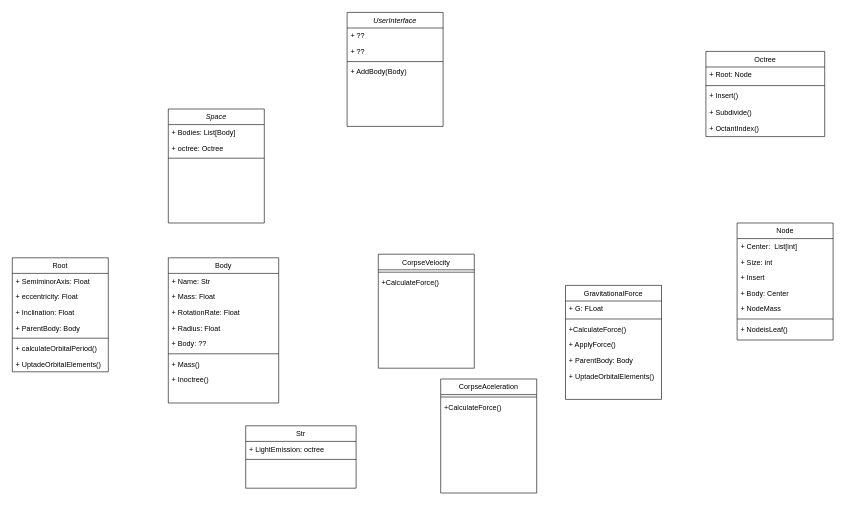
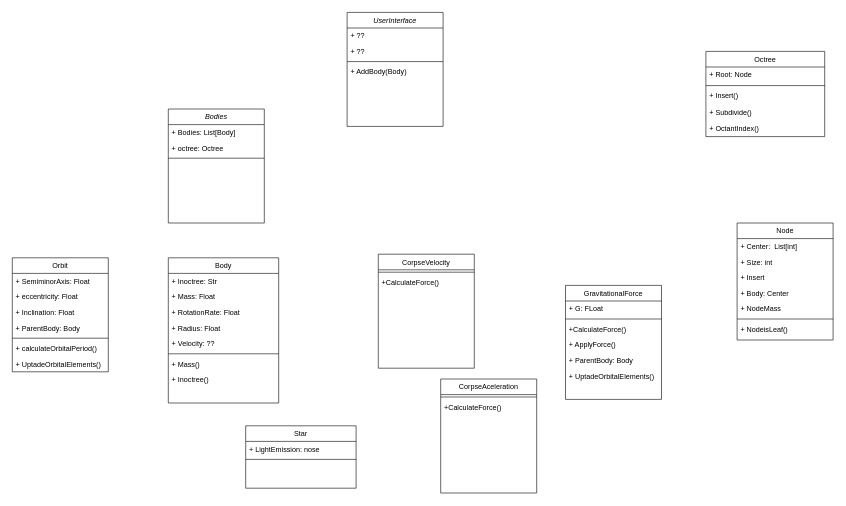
  <mxCell id="0" />
  <mxCell id="1" parent="0" />
- <mxCell id="2" value="Space" style="swimlane;fontStyle=2;align=center;verticalAlign=top;childLayout=stackLayout;horizontal=1;startSize=26;horizontalStack=0;resizeParent=1;resizeLast=0;collapsible=1;marginBottom=0;rounded=0;shadow=0;strokeWidth=1;" parent="1" vertex="1"><mxGeometry x="280" y="181" width="160" height="190" as="geometry"><mxRectangle x="230" y="140" width="160" height="26" as="alternateBounds" /></mxGeometry></mxCell>
+ <mxCell id="2" value="Bodies" style="swimlane;fontStyle=2;align=center;verticalAlign=top;childLayout=stackLayout;horizontal=1;startSize=26;horizontalStack=0;resizeParent=1;resizeLast=0;collapsible=1;marginBottom=0;rounded=0;shadow=0;strokeWidth=1;" parent="1" vertex="1"><mxGeometry x="280" y="181" width="160" height="190" as="geometry"><mxRectangle x="230" y="140" width="160" height="26" as="alternateBounds" /></mxGeometry></mxCell>
  <mxCell id="3" value="+ Bodies: List[Body]" style="text;align=left;verticalAlign=top;spacingLeft=4;spacingRight=4;overflow=hidden;rotatable=0;points=[[0,0.5],[1,0.5]];portConstraint=eastwest;rounded=0;shadow=0;html=0;" parent="2" vertex="1"><mxGeometry y="26" width="160" height="26" as="geometry" /></mxCell>
  <mxCell id="4" value="+ octree: Octree" style="text;align=left;verticalAlign=top;spacingLeft=4;spacingRight=4;overflow=hidden;rotatable=0;points=[[0,0.5],[1,0.5]];portConstraint=eastwest;rounded=0;shadow=0;html=0;" parent="2" vertex="1"><mxGeometry y="52" width="160" height="26" as="geometry" /></mxCell>
  <mxCell id="5" value="" style="line;html=1;strokeWidth=1;align=left;verticalAlign=middle;spacingTop=-1;spacingLeft=3;spacingRight=3;rotatable=0;labelPosition=right;points=[];portConstraint=eastwest;" parent="2" vertex="1"><mxGeometry y="78" width="160" height="8" as="geometry" /></mxCell>
  <mxCell id="6" value="Body" style="swimlane;fontStyle=0;align=center;verticalAlign=top;childLayout=stackLayout;horizontal=1;startSize=26;horizontalStack=0;resizeParent=1;resizeLast=0;collapsible=1;marginBottom=0;rounded=0;shadow=0;strokeWidth=1;" parent="1" vertex="1"><mxGeometry x="280" y="429" width="184" height="242" as="geometry"><mxRectangle x="533" y="474" width="160" height="26" as="alternateBounds" /></mxGeometry></mxCell>
- <mxCell id="7" value="+ Name: Str" style="text;align=left;verticalAlign=top;spacingLeft=4;spacingRight=4;overflow=hidden;rotatable=0;points=[[0,0.5],[1,0.5]];portConstraint=eastwest;" vertex="1" parent="6"><mxGeometry y="26" width="184" height="26" as="geometry" /></mxCell>
+ <mxCell id="7" value="+ Inoctree: Str" style="text;align=left;verticalAlign=top;spacingLeft=4;spacingRight=4;overflow=hidden;rotatable=0;points=[[0,0.5],[1,0.5]];portConstraint=eastwest;" vertex="1" parent="6"><mxGeometry y="26" width="184" height="26" as="geometry" /></mxCell>
  <mxCell id="8" value="+ Mass: Float" style="text;align=left;verticalAlign=top;spacingLeft=4;spacingRight=4;overflow=hidden;rotatable=0;points=[[0,0.5],[1,0.5]];portConstraint=eastwest;rounded=0;shadow=0;html=0;" parent="6" vertex="1"><mxGeometry y="52" width="184" height="26" as="geometry" /></mxCell>
  <mxCell id="9" value="+ RotationRate: Float" style="text;align=left;verticalAlign=top;spacingLeft=4;spacingRight=4;overflow=hidden;rotatable=0;points=[[0,0.5],[1,0.5]];portConstraint=eastwest;rounded=0;shadow=0;html=0;" vertex="1" parent="6"><mxGeometry y="78" width="184" height="26" as="geometry" /></mxCell>
  <mxCell id="10" value="+ Radius: Float" style="text;align=left;verticalAlign=top;spacingLeft=4;spacingRight=4;overflow=hidden;rotatable=0;points=[[0,0.5],[1,0.5]];portConstraint=eastwest;rounded=0;shadow=0;html=0;" parent="6" vertex="1"><mxGeometry y="104" width="184" height="26" as="geometry" /></mxCell>
- <mxCell id="11" value="+ Body: ?? " style="text;align=left;verticalAlign=top;spacingLeft=4;spacingRight=4;overflow=hidden;rotatable=0;points=[[0,0.5],[1,0.5]];portConstraint=eastwest;rounded=0;shadow=0;html=0;" vertex="1" parent="6"><mxGeometry y="130" width="184" height="26" as="geometry" /></mxCell>
+ <mxCell id="11" value="+ Velocity: ?? " style="text;align=left;verticalAlign=top;spacingLeft=4;spacingRight=4;overflow=hidden;rotatable=0;points=[[0,0.5],[1,0.5]];portConstraint=eastwest;rounded=0;shadow=0;html=0;" vertex="1" parent="6"><mxGeometry y="130" width="184" height="26" as="geometry" /></mxCell>
  <mxCell id="12" value="" style="line;html=1;strokeWidth=1;align=left;verticalAlign=middle;spacingTop=-1;spacingLeft=3;spacingRight=3;rotatable=0;labelPosition=right;points=[];portConstraint=eastwest;" parent="6" vertex="1"><mxGeometry y="156" width="184" height="8" as="geometry" /></mxCell>
  <mxCell id="13" value="+ Mass()" style="text;align=left;verticalAlign=top;spacingLeft=4;spacingRight=4;overflow=hidden;rotatable=0;points=[[0,0.5],[1,0.5]];portConstraint=eastwest;" parent="6" vertex="1"><mxGeometry y="164" width="184" height="26" as="geometry" /></mxCell>
  <mxCell id="14" value="+ Inoctree()" style="text;align=left;verticalAlign=top;spacingLeft=4;spacingRight=4;overflow=hidden;rotatable=0;points=[[0,0.5],[1,0.5]];portConstraint=eastwest;" parent="6" vertex="1"><mxGeometry y="190" width="184" height="26" as="geometry" /></mxCell>
- <mxCell id="15" value="Root" style="swimlane;fontStyle=0;align=center;verticalAlign=top;childLayout=stackLayout;horizontal=1;startSize=26;horizontalStack=0;resizeParent=1;resizeLast=0;collapsible=1;marginBottom=0;rounded=0;shadow=0;strokeWidth=1;" parent="1" vertex="1"><mxGeometry x="20" y="429" width="160" height="190" as="geometry"><mxRectangle x="550" y="140" width="160" height="26" as="alternateBounds" /></mxGeometry></mxCell>
+ <mxCell id="15" value="Orbit" style="swimlane;fontStyle=0;align=center;verticalAlign=top;childLayout=stackLayout;horizontal=1;startSize=26;horizontalStack=0;resizeParent=1;resizeLast=0;collapsible=1;marginBottom=0;rounded=0;shadow=0;strokeWidth=1;" parent="1" vertex="1"><mxGeometry x="20" y="429" width="160" height="190" as="geometry"><mxRectangle x="550" y="140" width="160" height="26" as="alternateBounds" /></mxGeometry></mxCell>
  <mxCell id="16" value="+ SemiminorAxis: Float" style="text;align=left;verticalAlign=top;spacingLeft=4;spacingRight=4;overflow=hidden;rotatable=0;points=[[0,0.5],[1,0.5]];portConstraint=eastwest;" parent="15" vertex="1"><mxGeometry y="26" width="160" height="26" as="geometry" /></mxCell>
  <mxCell id="17" value="+ eccentricity: Float" style="text;align=left;verticalAlign=top;spacingLeft=4;spacingRight=4;overflow=hidden;rotatable=0;points=[[0,0.5],[1,0.5]];portConstraint=eastwest;rounded=0;shadow=0;html=0;" parent="15" vertex="1"><mxGeometry y="52" width="160" height="26" as="geometry" /></mxCell>
  <mxCell id="18" value="+ Inclination: Float" style="text;align=left;verticalAlign=top;spacingLeft=4;spacingRight=4;overflow=hidden;rotatable=0;points=[[0,0.5],[1,0.5]];portConstraint=eastwest;rounded=0;shadow=0;html=0;" parent="15" vertex="1"><mxGeometry y="78" width="160" height="26" as="geometry" /></mxCell>
  <mxCell id="19" value="+ ParentBody: Body" style="text;align=left;verticalAlign=top;spacingLeft=4;spacingRight=4;overflow=hidden;rotatable=0;points=[[0,0.5],[1,0.5]];portConstraint=eastwest;rounded=0;shadow=0;html=0;" parent="15" vertex="1"><mxGeometry y="104" width="160" height="26" as="geometry" /></mxCell>
  <mxCell id="20" value="" style="line;html=1;strokeWidth=1;align=left;verticalAlign=middle;spacingTop=-1;spacingLeft=3;spacingRight=3;rotatable=0;labelPosition=right;points=[];portConstraint=eastwest;" parent="15" vertex="1"><mxGeometry y="130" width="160" height="8" as="geometry" /></mxCell>
  <mxCell id="21" value="+ calculateOrbitalPeriod()" style="text;align=left;verticalAlign=top;spacingLeft=4;spacingRight=4;overflow=hidden;rotatable=0;points=[[0,0.5],[1,0.5]];portConstraint=eastwest;" parent="15" vertex="1"><mxGeometry y="138" width="160" height="26" as="geometry" /></mxCell>
  <mxCell id="22" value="+ UptadeOrbitalElements()" style="text;align=left;verticalAlign=top;spacingLeft=4;spacingRight=4;overflow=hidden;rotatable=0;points=[[0,0.5],[1,0.5]];portConstraint=eastwest;" parent="15" vertex="1"><mxGeometry y="164" width="160" height="26" as="geometry" /></mxCell>
  <mxCell id="23" value="Node" style="swimlane;fontStyle=0;align=center;verticalAlign=top;childLayout=stackLayout;horizontal=1;startSize=26;horizontalStack=0;resizeParent=1;resizeLast=0;collapsible=1;marginBottom=0;rounded=0;shadow=0;strokeWidth=1;" parent="1" vertex="1"><mxGeometry x="1228" y="371" width="160" height="195" as="geometry"><mxRectangle x="130" y="380" width="160" height="26" as="alternateBounds" /></mxGeometry></mxCell>
  <mxCell id="24" value="+ Center:  List[int]" style="text;align=left;verticalAlign=top;spacingLeft=4;spacingRight=4;overflow=hidden;rotatable=0;points=[[0,0.5],[1,0.5]];portConstraint=eastwest;rounded=0;shadow=0;html=0;" parent="23" vertex="1"><mxGeometry y="26" width="160" height="26" as="geometry" /></mxCell>
  <mxCell id="25" value="+ Size: int" style="text;align=left;verticalAlign=top;spacingLeft=4;spacingRight=4;overflow=hidden;rotatable=0;points=[[0,0.5],[1,0.5]];portConstraint=eastwest;rounded=0;shadow=0;html=0;" parent="23" vertex="1"><mxGeometry y="52" width="160" height="26" as="geometry" /></mxCell>
  <mxCell id="26" value="+ Insert" style="text;align=left;verticalAlign=top;spacingLeft=4;spacingRight=4;overflow=hidden;rotatable=0;points=[[0,0.5],[1,0.5]];portConstraint=eastwest;rounded=0;shadow=0;html=0;" parent="23" vertex="1"><mxGeometry y="78" width="160" height="26" as="geometry" /></mxCell>
  <mxCell id="27" value="+ Body: Center" style="text;align=left;verticalAlign=top;spacingLeft=4;spacingRight=4;overflow=hidden;rotatable=0;points=[[0,0.5],[1,0.5]];portConstraint=eastwest;rounded=0;shadow=0;html=0;" parent="23" vertex="1"><mxGeometry y="104" width="160" height="26" as="geometry" /></mxCell>
  <mxCell id="28" value="+ NodeMass" style="text;align=left;verticalAlign=top;spacingLeft=4;spacingRight=4;overflow=hidden;rotatable=0;points=[[0,0.5],[1,0.5]];portConstraint=eastwest;rounded=0;shadow=0;html=0;" vertex="1" parent="23"><mxGeometry y="130" width="160" height="26" as="geometry" /></mxCell>
  <mxCell id="29" value="" style="line;html=1;strokeWidth=1;align=left;verticalAlign=middle;spacingTop=-1;spacingLeft=3;spacingRight=3;rotatable=0;labelPosition=right;points=[];portConstraint=eastwest;" parent="23" vertex="1"><mxGeometry y="156" width="160" height="8" as="geometry" /></mxCell>
  <mxCell id="30" value="+ NodeisLeaf()" style="text;align=left;verticalAlign=top;spacingLeft=4;spacingRight=4;overflow=hidden;rotatable=0;points=[[0,0.5],[1,0.5]];portConstraint=eastwest;" parent="23" vertex="1"><mxGeometry y="164" width="160" height="26" as="geometry" /></mxCell>
  <mxCell id="31" value="GravitationalForce" style="swimlane;fontStyle=0;align=center;verticalAlign=top;childLayout=stackLayout;horizontal=1;startSize=26;horizontalStack=0;resizeParent=1;resizeLast=0;collapsible=1;marginBottom=0;rounded=0;shadow=0;strokeWidth=1;" vertex="1" parent="1"><mxGeometry x="942" y="475" width="160" height="190" as="geometry"><mxRectangle x="550" y="140" width="160" height="26" as="alternateBounds" /></mxGeometry></mxCell>
  <mxCell id="32" value="+ G: FLoat" style="text;align=left;verticalAlign=top;spacingLeft=4;spacingRight=4;overflow=hidden;rotatable=0;points=[[0,0.5],[1,0.5]];portConstraint=eastwest;" vertex="1" parent="31"><mxGeometry y="26" width="160" height="26" as="geometry" /></mxCell>
  <mxCell id="33" value="" style="line;html=1;strokeWidth=1;align=left;verticalAlign=middle;spacingTop=-1;spacingLeft=3;spacingRight=3;rotatable=0;labelPosition=right;points=[];portConstraint=eastwest;" vertex="1" parent="31"><mxGeometry y="52" width="160" height="8" as="geometry" /></mxCell>
  <mxCell id="34" value="+CalculateForce()" style="text;align=left;verticalAlign=top;spacingLeft=4;spacingRight=4;overflow=hidden;rotatable=0;points=[[0,0.5],[1,0.5]];portConstraint=eastwest;rounded=0;shadow=0;html=0;" vertex="1" parent="31"><mxGeometry y="60" width="160" height="26" as="geometry" /></mxCell>
  <mxCell id="35" value="+ ApplyForce()" style="text;align=left;verticalAlign=top;spacingLeft=4;spacingRight=4;overflow=hidden;rotatable=0;points=[[0,0.5],[1,0.5]];portConstraint=eastwest;" vertex="1" parent="31"><mxGeometry y="86" width="160" height="26" as="geometry" /></mxCell>
  <mxCell id="36" value="+ ParentBody: Body" style="text;align=left;verticalAlign=top;spacingLeft=4;spacingRight=4;overflow=hidden;rotatable=0;points=[[0,0.5],[1,0.5]];portConstraint=eastwest;rounded=0;shadow=0;html=0;" vertex="1" parent="31"><mxGeometry y="112" width="160" height="26" as="geometry" /></mxCell>
  <mxCell id="37" value="+ UptadeOrbitalElements()" style="text;align=left;verticalAlign=top;spacingLeft=4;spacingRight=4;overflow=hidden;rotatable=0;points=[[0,0.5],[1,0.5]];portConstraint=eastwest;" vertex="1" parent="31"><mxGeometry y="138" width="160" height="26" as="geometry" /></mxCell>
  <mxCell id="38" value="Octree" style="swimlane;fontStyle=0;align=center;verticalAlign=top;childLayout=stackLayout;horizontal=1;startSize=26;horizontalStack=0;resizeParent=1;resizeLast=0;collapsible=1;marginBottom=0;rounded=0;shadow=0;strokeWidth=1;" vertex="1" parent="1"><mxGeometry x="1176" y="85" width="198" height="142" as="geometry"><mxRectangle x="130" y="380" width="160" height="26" as="alternateBounds" /></mxGeometry></mxCell>
  <mxCell id="39" value="+ Root: Node" style="text;align=left;verticalAlign=top;spacingLeft=4;spacingRight=4;overflow=hidden;rotatable=0;points=[[0,0.5],[1,0.5]];portConstraint=eastwest;" vertex="1" parent="38"><mxGeometry y="26" width="198" height="27" as="geometry" /></mxCell>
  <mxCell id="40" value="" style="line;html=1;strokeWidth=1;align=left;verticalAlign=middle;spacingTop=-1;spacingLeft=3;spacingRight=3;rotatable=0;labelPosition=right;points=[];portConstraint=eastwest;" vertex="1" parent="38"><mxGeometry y="53" width="198" height="8" as="geometry" /></mxCell>
  <mxCell id="41" value="+ Insert()" style="text;align=left;verticalAlign=top;spacingLeft=4;spacingRight=4;overflow=hidden;rotatable=0;points=[[0,0.5],[1,0.5]];portConstraint=eastwest;" vertex="1" parent="38"><mxGeometry y="61" width="198" height="27" as="geometry" /></mxCell>
  <mxCell id="42" value="+ Subdivide()" style="text;align=left;verticalAlign=top;spacingLeft=4;spacingRight=4;overflow=hidden;rotatable=0;points=[[0,0.5],[1,0.5]];portConstraint=eastwest;" vertex="1" parent="38"><mxGeometry y="88" width="198" height="27" as="geometry" /></mxCell>
  <mxCell id="43" value="+ OctantIndex()" style="text;align=left;verticalAlign=top;spacingLeft=4;spacingRight=4;overflow=hidden;rotatable=0;points=[[0,0.5],[1,0.5]];portConstraint=eastwest;" vertex="1" parent="38"><mxGeometry y="115" width="198" height="27" as="geometry" /></mxCell>
  <mxCell id="44" value="CorpseVelocity" style="swimlane;fontStyle=0;align=center;verticalAlign=top;childLayout=stackLayout;horizontal=1;startSize=26;horizontalStack=0;resizeParent=1;resizeLast=0;collapsible=1;marginBottom=0;rounded=0;shadow=0;strokeWidth=1;" vertex="1" parent="1"><mxGeometry x="630" y="423" width="160" height="190" as="geometry"><mxRectangle x="550" y="140" width="160" height="26" as="alternateBounds" /></mxGeometry></mxCell>
  <mxCell id="45" value="" style="line;html=1;strokeWidth=1;align=left;verticalAlign=middle;spacingTop=-1;spacingLeft=3;spacingRight=3;rotatable=0;labelPosition=right;points=[];portConstraint=eastwest;" vertex="1" parent="44"><mxGeometry y="26" width="160" height="8" as="geometry" /></mxCell>
  <mxCell id="46" value="+CalculateForce()" style="text;align=left;verticalAlign=top;spacingLeft=4;spacingRight=4;overflow=hidden;rotatable=0;points=[[0,0.5],[1,0.5]];portConstraint=eastwest;rounded=0;shadow=0;html=0;" vertex="1" parent="44"><mxGeometry y="34" width="160" height="26" as="geometry" /></mxCell>
  <mxCell id="47" value="CorpseAceleration" style="swimlane;fontStyle=0;align=center;verticalAlign=top;childLayout=stackLayout;horizontal=1;startSize=26;horizontalStack=0;resizeParent=1;resizeLast=0;collapsible=1;marginBottom=0;rounded=0;shadow=0;strokeWidth=1;" vertex="1" parent="1"><mxGeometry x="734" y="631" width="160" height="190" as="geometry"><mxRectangle x="550" y="140" width="160" height="26" as="alternateBounds" /></mxGeometry></mxCell>
  <mxCell id="48" value="" style="line;html=1;strokeWidth=1;align=left;verticalAlign=middle;spacingTop=-1;spacingLeft=3;spacingRight=3;rotatable=0;labelPosition=right;points=[];portConstraint=eastwest;" vertex="1" parent="47"><mxGeometry y="26" width="160" height="8" as="geometry" /></mxCell>
  <mxCell id="49" value="+CalculateForce()" style="text;align=left;verticalAlign=top;spacingLeft=4;spacingRight=4;overflow=hidden;rotatable=0;points=[[0,0.5],[1,0.5]];portConstraint=eastwest;rounded=0;shadow=0;html=0;" vertex="1" parent="47"><mxGeometry y="34" width="160" height="26" as="geometry" /></mxCell>
  <mxCell id="50" value="UserInterface" style="swimlane;fontStyle=2;align=center;verticalAlign=top;childLayout=stackLayout;horizontal=1;startSize=26;horizontalStack=0;resizeParent=1;resizeLast=0;collapsible=1;marginBottom=0;rounded=0;shadow=0;strokeWidth=1;" vertex="1" parent="1"><mxGeometry x="578" y="20" width="160" height="190" as="geometry"><mxRectangle x="230" y="140" width="160" height="26" as="alternateBounds" /></mxGeometry></mxCell>
  <mxCell id="51" value="+ ??" style="text;align=left;verticalAlign=top;spacingLeft=4;spacingRight=4;overflow=hidden;rotatable=0;points=[[0,0.5],[1,0.5]];portConstraint=eastwest;rounded=0;shadow=0;html=0;" vertex="1" parent="50"><mxGeometry y="26" width="160" height="26" as="geometry" /></mxCell>
  <mxCell id="52" value="+ ??" style="text;align=left;verticalAlign=top;spacingLeft=4;spacingRight=4;overflow=hidden;rotatable=0;points=[[0,0.5],[1,0.5]];portConstraint=eastwest;rounded=0;shadow=0;html=0;" vertex="1" parent="50"><mxGeometry y="52" width="160" height="26" as="geometry" /></mxCell>
  <mxCell id="53" value="" style="line;html=1;strokeWidth=1;align=left;verticalAlign=middle;spacingTop=-1;spacingLeft=3;spacingRight=3;rotatable=0;labelPosition=right;points=[];portConstraint=eastwest;" vertex="1" parent="50"><mxGeometry y="78" width="160" height="8" as="geometry" /></mxCell>
  <mxCell id="54" value="+ AddBody(Body)" style="text;align=left;verticalAlign=top;spacingLeft=4;spacingRight=4;overflow=hidden;rotatable=0;points=[[0,0.5],[1,0.5]];portConstraint=eastwest;rounded=0;shadow=0;html=0;" vertex="1" parent="50"><mxGeometry y="86" width="160" height="26" as="geometry" /></mxCell>
- <mxCell id="55" value="Str" style="swimlane;fontStyle=0;align=center;verticalAlign=top;childLayout=stackLayout;horizontal=1;startSize=26;horizontalStack=0;resizeParent=1;resizeLast=0;collapsible=1;marginBottom=0;rounded=0;shadow=0;strokeWidth=1;" vertex="1" parent="1"><mxGeometry x="409" y="709" width="184" height="104" as="geometry"><mxRectangle x="533" y="474" width="160" height="26" as="alternateBounds" /></mxGeometry></mxCell>
- <mxCell id="56" value="+ LightEmission: octree" style="text;align=left;verticalAlign=top;spacingLeft=4;spacingRight=4;overflow=hidden;rotatable=0;points=[[0,0.5],[1,0.5]];portConstraint=eastwest;" vertex="1" parent="55"><mxGeometry y="26" width="184" height="26" as="geometry" /></mxCell>
+ <mxCell id="55" value="Star" style="swimlane;fontStyle=0;align=center;verticalAlign=top;childLayout=stackLayout;horizontal=1;startSize=26;horizontalStack=0;resizeParent=1;resizeLast=0;collapsible=1;marginBottom=0;rounded=0;shadow=0;strokeWidth=1;" vertex="1" parent="1"><mxGeometry x="409" y="709" width="184" height="104" as="geometry"><mxRectangle x="533" y="474" width="160" height="26" as="alternateBounds" /></mxGeometry></mxCell>
+ <mxCell id="56" value="+ LightEmission: nose" style="text;align=left;verticalAlign=top;spacingLeft=4;spacingRight=4;overflow=hidden;rotatable=0;points=[[0,0.5],[1,0.5]];portConstraint=eastwest;" vertex="1" parent="55"><mxGeometry y="26" width="184" height="26" as="geometry" /></mxCell>
  <mxCell id="57" value="" style="line;html=1;strokeWidth=1;align=left;verticalAlign=middle;spacingTop=-1;spacingLeft=3;spacingRight=3;rotatable=0;labelPosition=right;points=[];portConstraint=eastwest;" vertex="1" parent="55"><mxGeometry y="52" width="184" height="8" as="geometry" /></mxCell>
